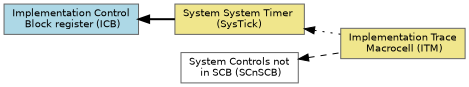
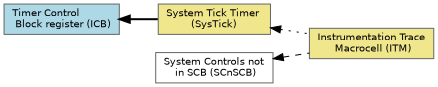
  digraph {
    rankdir=LR
    node [color=grey40 fillcolor=khaki fontname=Helvetica fontsize=10 shape=box style=filled]
    edge [dir=back fontname=Helvetica fontsize=10 labelfontname=Helvetica labelfontsize=10 shape=plaintext]
-   n1 [fillcolor=lightblue height=0.2 label="Implementation Control\l Block register (ICB)" width=0.4]
-   n2 [color=gray40 fontcolor=black height=0.2 label="System System Timer \l(SysTick)" width=0.4]
-   n3 [height=0.2 label="Implementation Trace\l Macrocell (ITM)" width=0.4]
+   n1 [fillcolor=lightblue height=0.2 label="Timer Control\l Block register (ICB)" width=0.4]
+   n2 [color=gray40 fontcolor=black height=0.2 label="System Tick Timer \l(SysTick)" width=0.4]
+   n3 [height=0.2 label="Instrumentation Trace\l Macrocell (ITM)" width=0.4]
    n4 [fillcolor=white height=0.2 label="System Controls not\l in SCB (SCnSCB)" width=0.4]
    n1 -> n2 [style=bold]
    n2 -> n3 [style=dotted]
    n4 -> n3 [style=dashed]
  }
